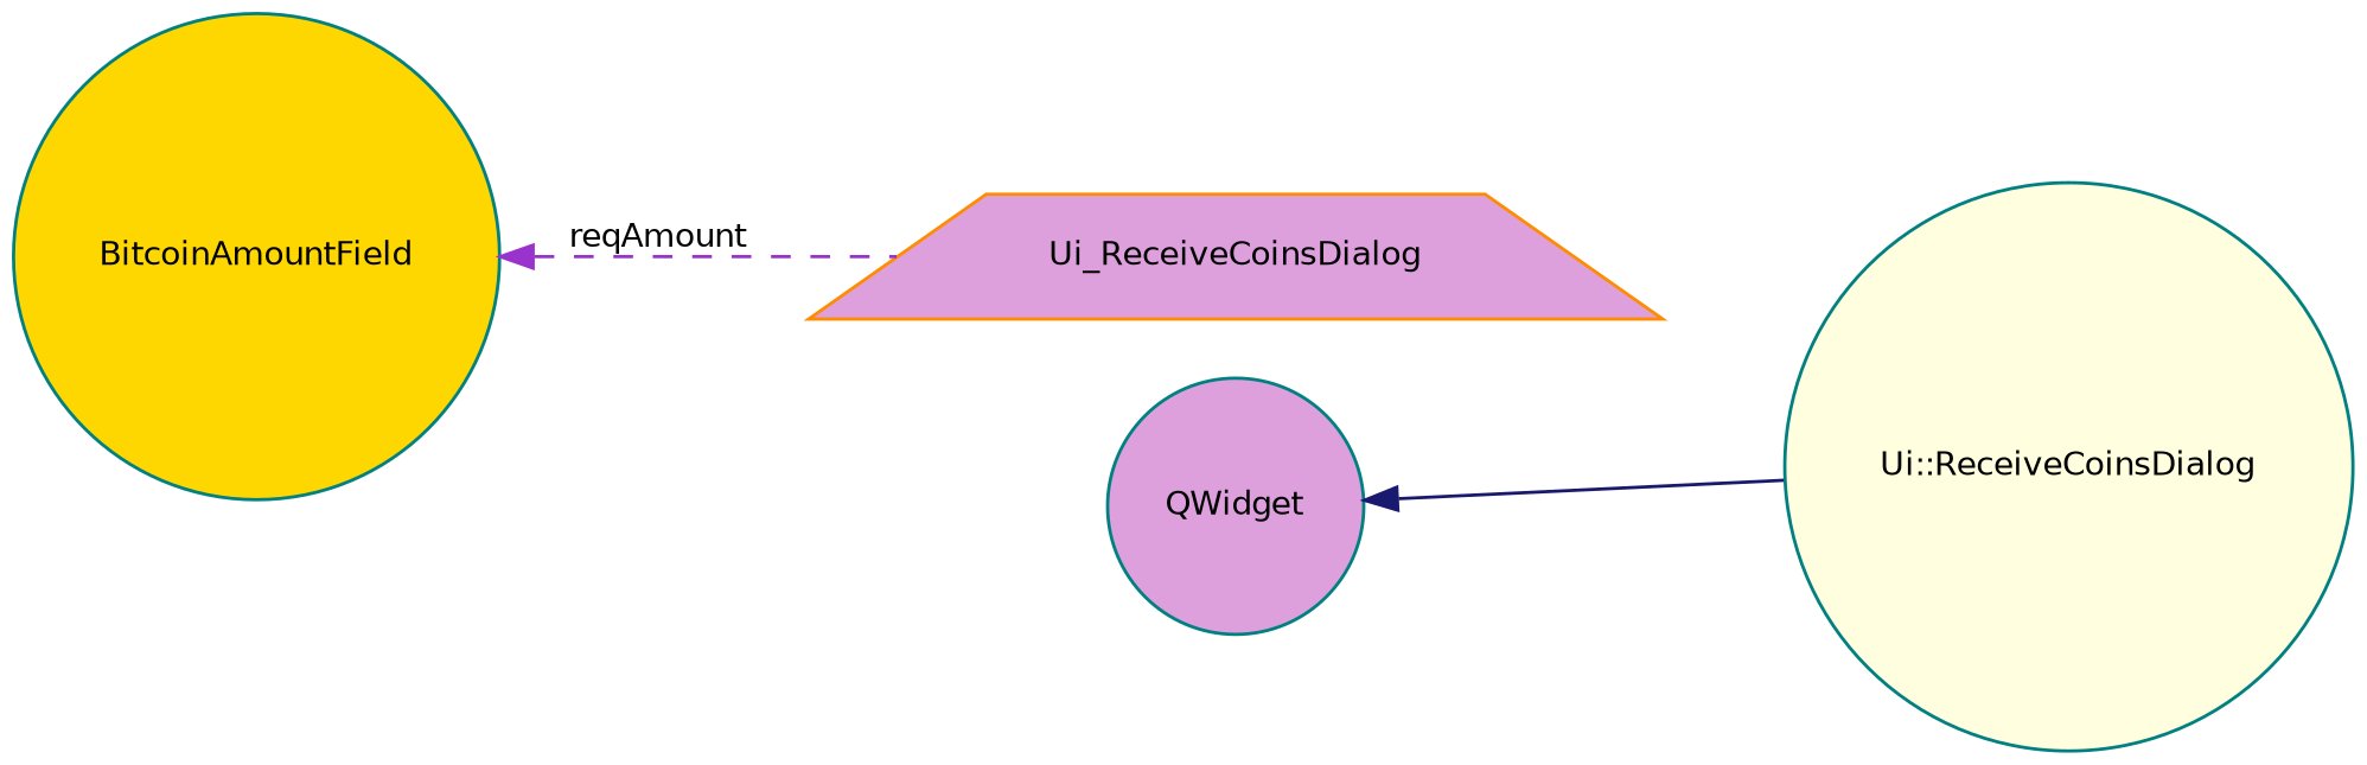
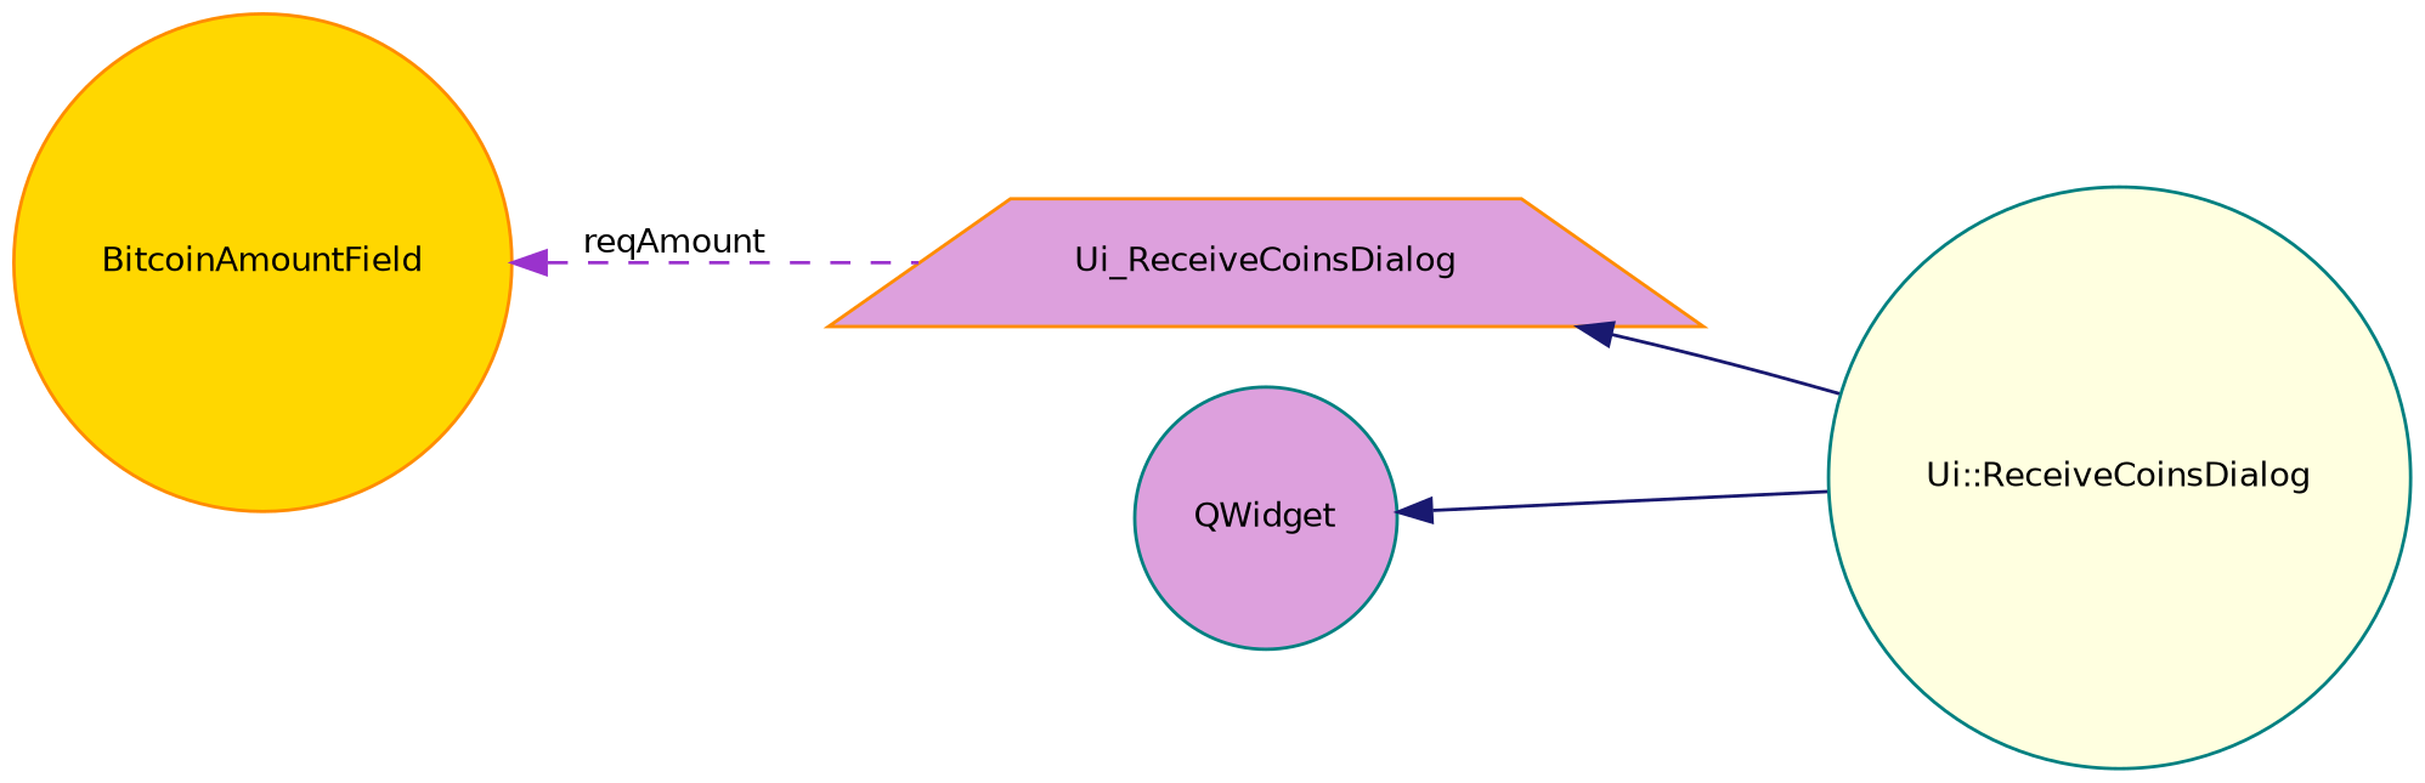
  digraph {
    fontname="DejaVu Sans"
    rankdir=LR
    node [color=teal fillcolor=plum fontname="DejaVu Sans" fontsize=10 shape=circle style=filled]
    edge [color=midnightblue dir=back fontname="DejaVu Sans" fontsize=10 labelfontname=Helvetica labelfontsize=10 style=solid]
    n1 [fillcolor=lightyellow fontcolor=black height=0.2 label="Ui::ReceiveCoinsDialog" width=0.4]
    n2 [color=darkorange height=0.2 label=Ui_ReceiveCoinsDialog shape=trapezium width=0.4]
-   n3 [fillcolor=gold height=0.2 label=BitcoinAmountField width=0.4]
+   n3 [color=darkorange fillcolor=gold height=0.2 label=BitcoinAmountField width=0.4]
    n4 [height=0.2 label=QWidget width=0.4]
+   n2 -> n1
    n3 -> n2 [color=darkorchid3 label=" reqAmount" style=dashed]
    n4 -> n1
  }
